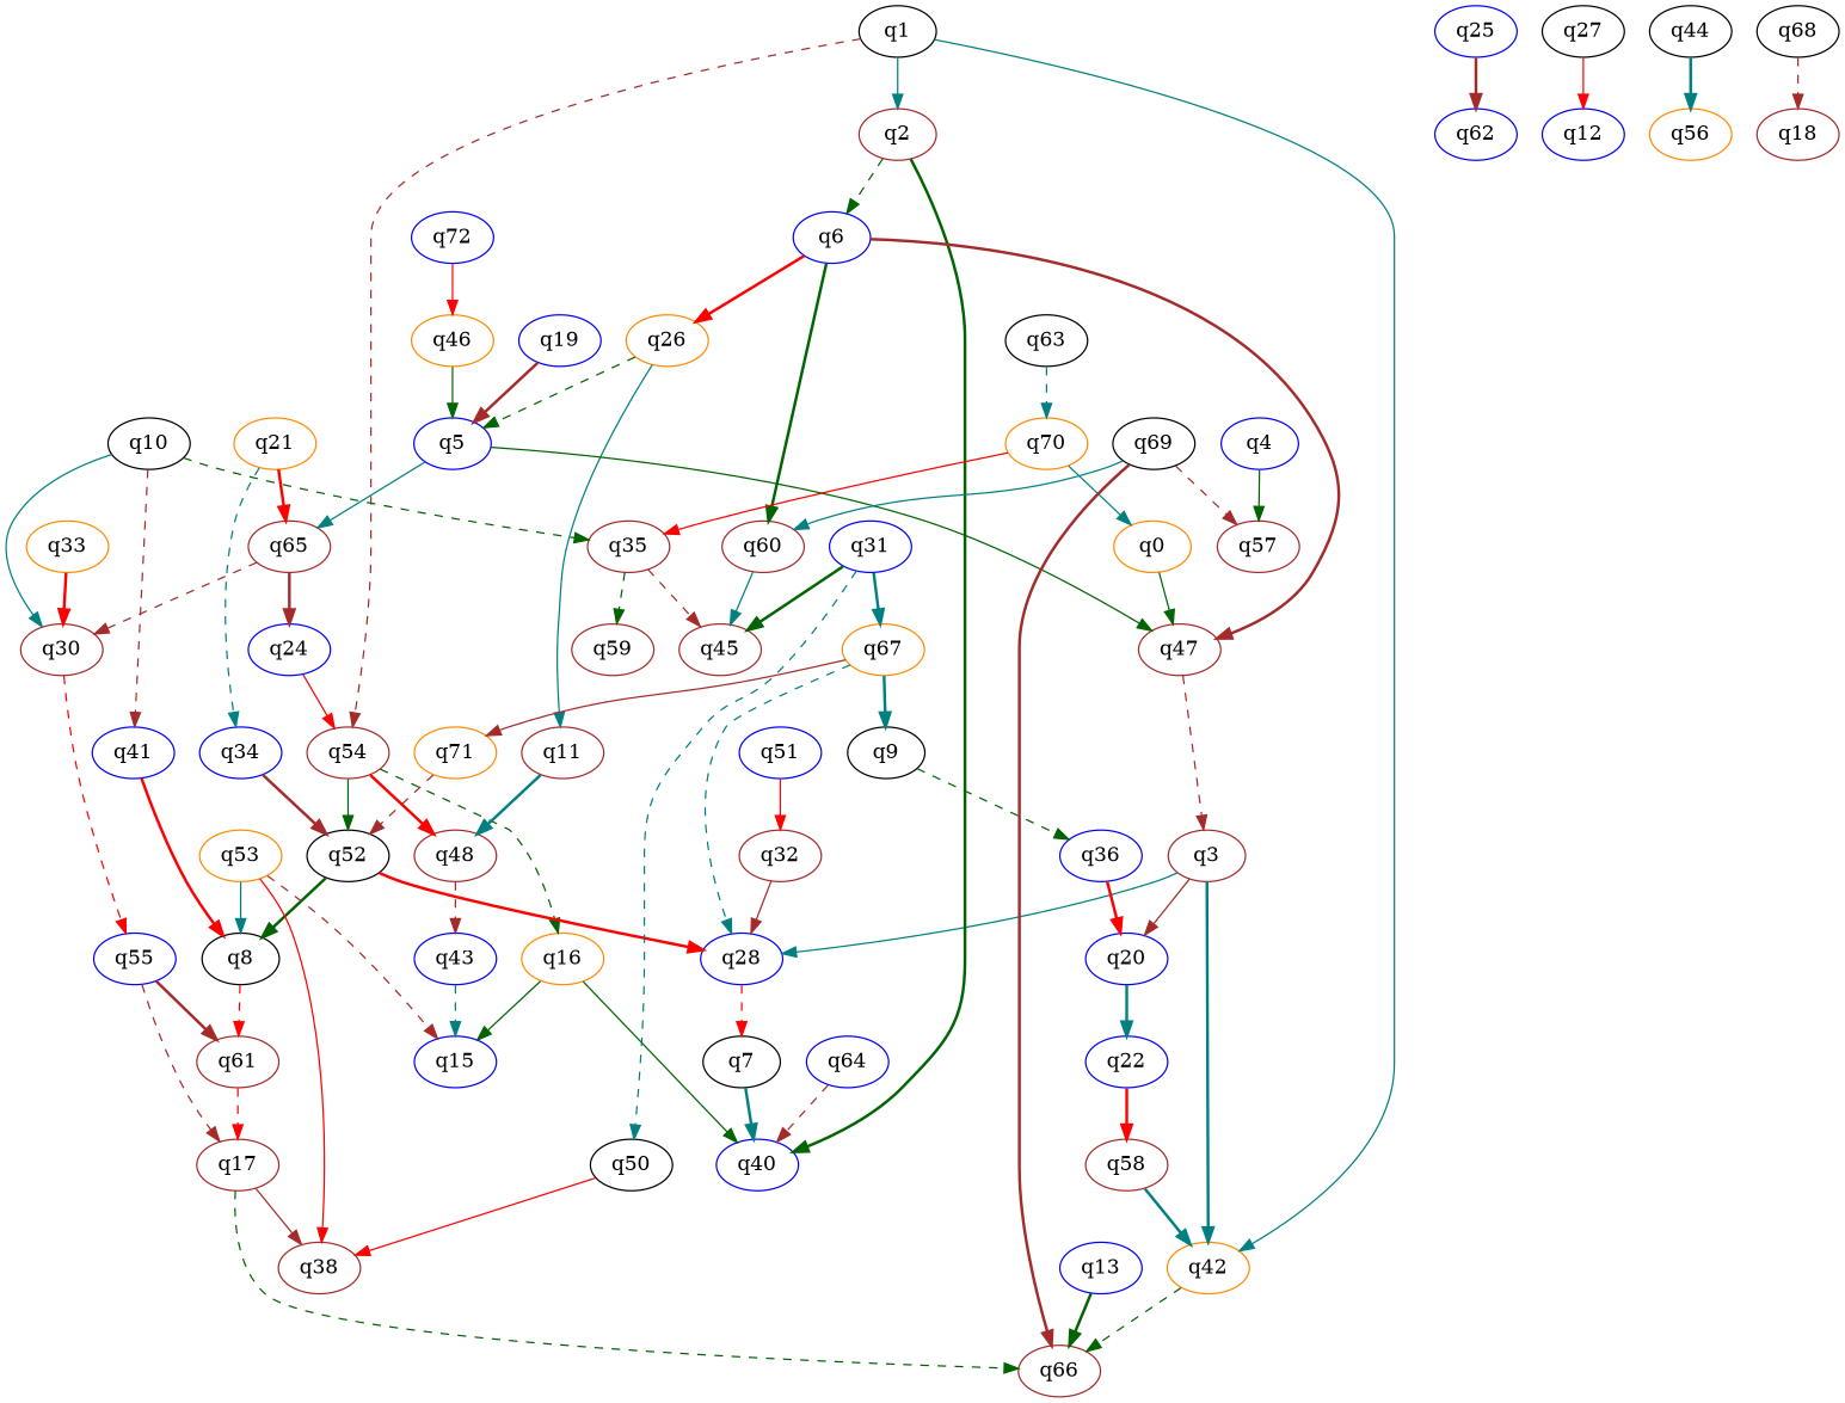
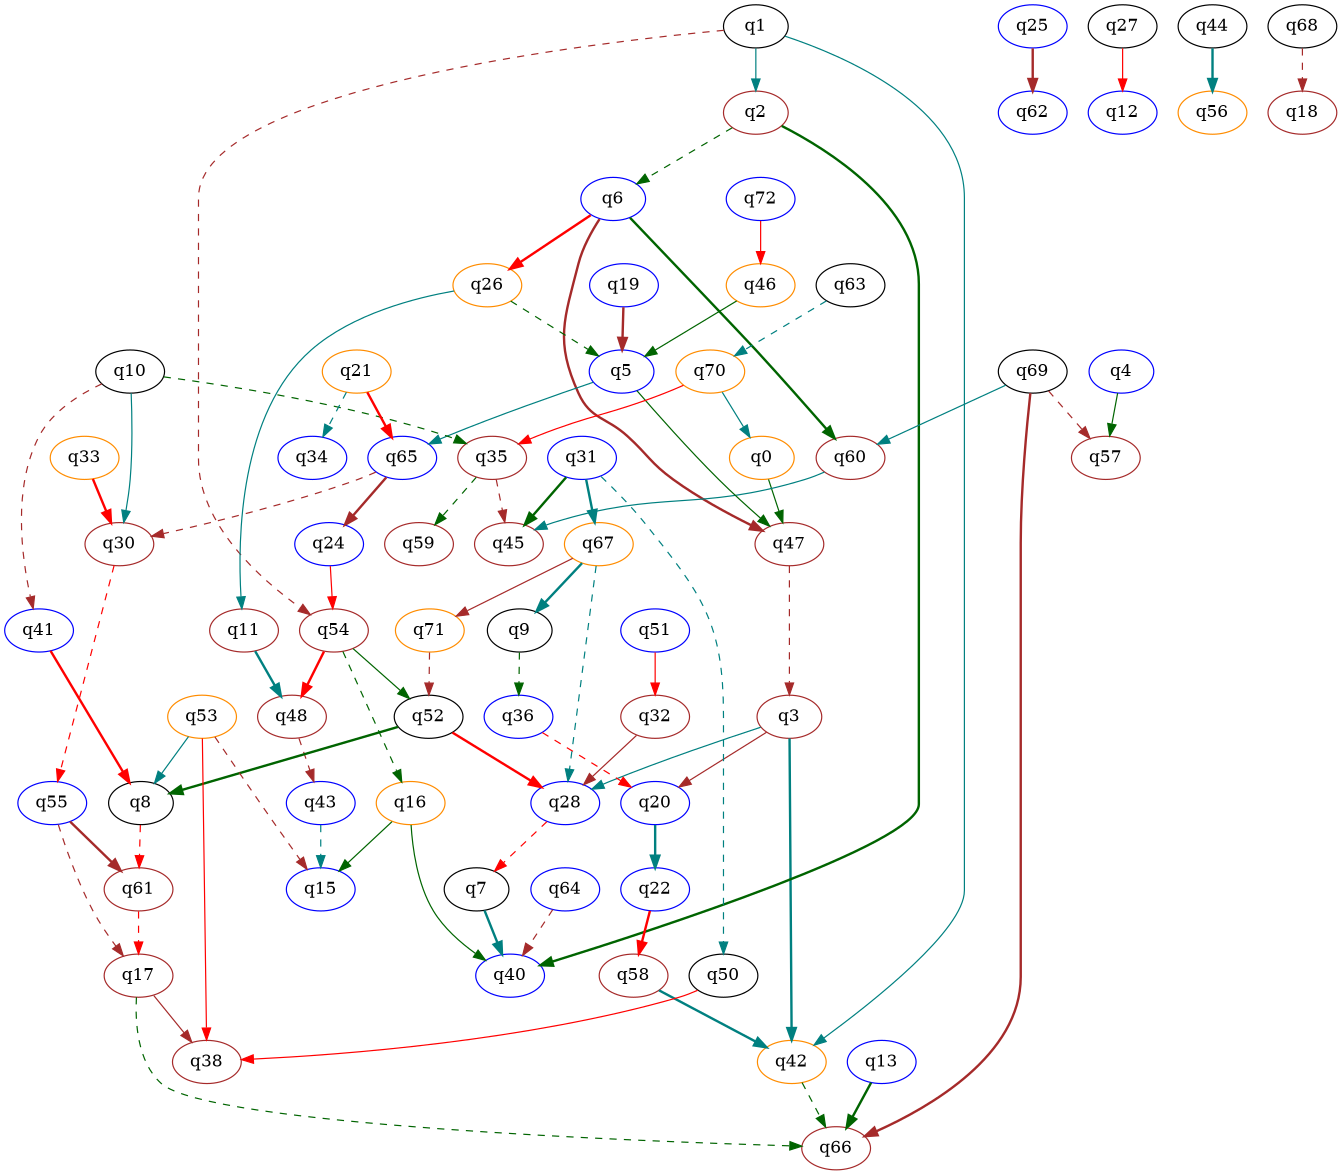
  digraph {
    node [color=blue]
    edge [color=brown style=dashed]
    q47 [color=brown initial=1]
    q3 [color=brown]
    q42 [color=darkorange]
    q20
    q28
    q45 [color=brown final=1]
    q0 [color=darkorange]
    q1 [color=black]
    q2 [color=brown]
    q54 [color=brown]
    q6
    q40
    q66 [color=brown]
    q48 [color=brown]
    q16 [color=darkorange]
    q52 [color=black]
    q26 [color=darkorange]
    q60 [color=brown]
    q43
    q15
    q8 [color=black]
    q5
    q11 [color=brown]
    q22
    q7 [color=black]
    q58 [color=brown]
    q57 [color=brown]
    q4
-   q65 [color=brown]
+   q65
    q30 [color=brown]
    q24
    q55
    q61 [color=brown]
    q17 [color=brown]
    q38 [color=brown]
    q9 [color=black]
    q36
    q10 [color=black]
    q35 [color=brown]
    q41
    q59 [color=brown]
    q13
    q19
    q21 [color=darkorange]
    q34
    q25
    q62
    q27 [color=black]
    q12
    q31
    q50 [color=black]
    q67 [color=darkorange]
    q71 [color=darkorange]
    q32 [color=brown]
    q33 [color=darkorange]
    q44 [color=black]
    q56 [color=darkorange]
    q46 [color=darkorange]
    q51
    q53 [color=darkorange]
    q63 [color=black]
    q70 [color=darkorange]
    q64
    q68 [color=black]
    q18 [color=brown]
    q69 [color=black]
    q72
    q47 -> q3
    q3 -> q42 [color=teal style=bold]
    q3 -> q20 [style=solid]
    q3 -> q28 [color=teal style=solid]
    q42 -> q66 [color=darkgreen]
    q20 -> q22 [color=teal style=bold]
    q28 -> q7 [color=red]
    q0 -> q47 [color=darkgreen style=solid]
    q1 -> q42 [color=teal style=solid]
    q1 -> q2 [color=teal style=solid]
    q1 -> q54
    q2 -> q6 [color=darkgreen]
    q2 -> q40 [color=darkgreen style=bold]
    q54 -> q48 [color=red style=bold]
    q54 -> q16 [color=darkgreen]
    q54 -> q52 [color=darkgreen style=solid]
    q6 -> q47 [style=bold]
    q6 -> q26 [color=red style=bold]
    q6 -> q60 [color=darkgreen style=bold]
    q48 -> q43
    q16 -> q40 [color=darkgreen style=solid]
    q16 -> q15 [color=darkgreen style=solid]
    q52 -> q28 [color=red style=bold]
    q52 -> q8 [color=darkgreen style=bold]
    q26 -> q5 [color=darkgreen]
    q26 -> q11 [color=teal style=solid]
    q60 -> q45 [color=teal style=solid]
    q43 -> q15 [color=teal]
    q8 -> q61 [color=red]
    q5 -> q47 [color=darkgreen style=solid]
    q5 -> q65 [color=teal style=solid]
    q11 -> q48 [color=teal style=bold]
    q22 -> q58 [color=red style=bold]
    q7 -> q40 [color=teal style=bold]
    q58 -> q42 [color=teal style=bold]
    q4 -> q57 [color=darkgreen style=solid]
    q65 -> q30
    q65 -> q24 [style=bold]
    q30 -> q55 [color=red]
    q24 -> q54 [color=red style=solid]
    q55 -> q61 [style=bold]
    q55 -> q17
    q61 -> q17 [color=red]
    q17 -> q66 [color=darkgreen]
    q17 -> q38 [style=solid]
    q9 -> q36 [color=darkgreen]
-   q36 -> q20 [color=red style=bold]
+   q36 -> q20 [color=red]
    q10 -> q30 [color=teal style=solid]
    q10 -> q35 [color=darkgreen]
    q10 -> q41
    q35 -> q45
    q35 -> q59 [color=darkgreen]
    q41 -> q8 [color=red style=bold]
    q13 -> q66 [color=darkgreen style=bold]
    q19 -> q5 [style=bold]
    q21 -> q65 [color=red style=bold]
    q21 -> q34 [color=teal]
-   q34 -> q52 [style=bold]
    q25 -> q62 [style=bold]
    q27 -> q12 [color=red style=solid]
    q31 -> q45 [color=darkgreen style=bold]
    q31 -> q50 [color=teal]
    q31 -> q67 [color=teal style=bold]
    q50 -> q38 [color=red style=solid]
    q67 -> q28 [color=teal]
    q67 -> q9 [color=teal style=bold]
    q67 -> q71 [style=solid]
    q71 -> q52
    q32 -> q28 [style=solid]
    q33 -> q30 [color=red style=bold]
    q44 -> q56 [color=teal style=bold]
    q46 -> q5 [color=darkgreen style=solid]
    q51 -> q32 [color=red style=solid]
    q53 -> q15
    q53 -> q8 [color=teal style=solid]
    q53 -> q38 [color=red style=solid]
    q63 -> q70 [color=teal]
    q70 -> q0 [color=teal style=solid]
    q70 -> q35 [color=red style=solid]
    q64 -> q40
    q68 -> q18
    q69 -> q66 [style=bold]
    q69 -> q60 [color=teal style=solid]
    q69 -> q57
    q72 -> q46 [color=red style=solid]
  }
